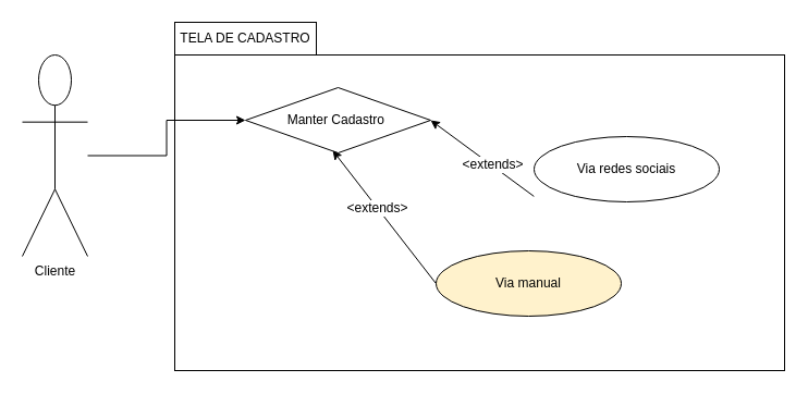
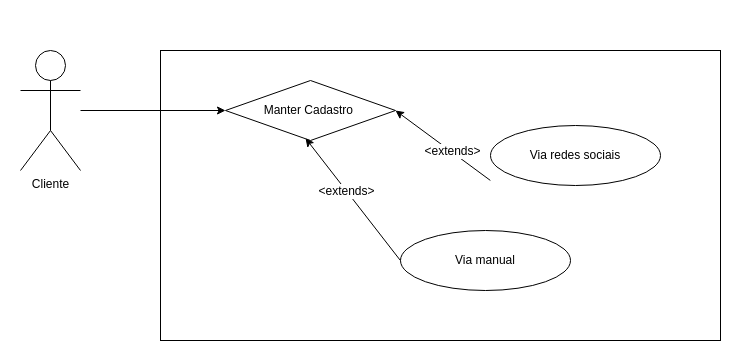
  <mxCell id="0" />
  <mxCell id="1" parent="0" />
  <mxCell id="2" value="" style="rounded=0;whiteSpace=wrap;html=1;" vertex="1" parent="1"><mxGeometry x="160" y="50" width="560" height="290" as="geometry" /></mxCell>
  <mxCell id="3" style="edgeStyle=orthogonalEdgeStyle;rounded=0;orthogonalLoop=1;jettySize=auto;html=1;" edge="1" parent="1" source="4" target="5"><mxGeometry relative="1" as="geometry" /></mxCell>
- <mxCell id="4" value="Cliente" style="shape=umlActor;verticalLabelPosition=bottom;labelBackgroundColor=#ffffff;verticalAlign=top;html=1;outlineConnect=0;" vertex="1" parent="1"><mxGeometry x="20" y="50" width="60" height="185" as="geometry" /></mxCell>
+ <mxCell id="4" value="Cliente" style="shape=umlActor;verticalLabelPosition=bottom;labelBackgroundColor=#ffffff;verticalAlign=top;html=1;outlineConnect=0;" vertex="1" parent="1"><mxGeometry x="20" y="50" width="60" height="120" as="geometry" /></mxCell>
  <mxCell id="5" value="Manter Cadastro&amp;nbsp;" style="rhombus;whiteSpace=wrap;html=1;" vertex="1" parent="1"><mxGeometry x="225" y="80" width="170" height="60" as="geometry" /></mxCell>
- <mxCell id="6" value="TELA DE CADASTRO" style="rounded=0;whiteSpace=wrap;html=1;" vertex="1" parent="1"><mxGeometry x="160" y="20" width="130" height="30" as="geometry" /></mxCell>
  <mxCell id="7" value="Via redes sociais" style="ellipse;whiteSpace=wrap;html=1;" vertex="1" parent="1"><mxGeometry x="490" y="125" width="170" height="60" as="geometry" /></mxCell>
- <mxCell id="8" value="Via manual" style="ellipse;whiteSpace=wrap;html=1;fillColor=#fff2cc;" vertex="1" parent="1"><mxGeometry x="400" y="230" width="170" height="60" as="geometry" /></mxCell>
+ <mxCell id="8" value="Via manual" style="ellipse;whiteSpace=wrap;html=1;" vertex="1" parent="1"><mxGeometry x="400" y="230" width="170" height="60" as="geometry" /></mxCell>
  <mxCell id="9" value="" style="endArrow=classic;html=1;exitX=0.589;exitY=0.448;exitDx=0;exitDy=0;exitPerimeter=0;entryX=1;entryY=0.5;entryDx=0;entryDy=0;" edge="1" parent="1" source="2" target="5"><mxGeometry width="50" height="50" relative="1" as="geometry"><mxPoint x="400" y="150" as="sourcePoint" /><mxPoint x="450" y="100" as="targetPoint" /></mxGeometry></mxCell>
  <mxCell id="10" value="&amp;lt;extends&amp;gt;" style="text;html=1;resizable=0;points=[];align=center;verticalAlign=middle;labelBackgroundColor=#ffffff;" vertex="1" connectable="0" parent="9"><mxGeometry x="-0.189" y="-1" relative="1" as="geometry"><mxPoint as="offset" /></mxGeometry></mxCell>
  <mxCell id="11" value="" style="endArrow=classic;html=1;exitX=0.589;exitY=0.448;exitDx=0;exitDy=0;exitPerimeter=0;entryX=0.471;entryY=0.964;entryDx=0;entryDy=0;entryPerimeter=0;" edge="1" parent="1" target="5"><mxGeometry width="50" height="50" relative="1" as="geometry"><mxPoint x="399.84" y="259.92" as="sourcePoint" /><mxPoint x="305" y="190" as="targetPoint" /></mxGeometry></mxCell>
  <mxCell id="12" value="&amp;lt;extends&amp;gt;" style="text;html=1;resizable=0;points=[];align=center;verticalAlign=middle;labelBackgroundColor=#ffffff;" vertex="1" connectable="0" parent="11"><mxGeometry x="0.141" relative="1" as="geometry"><mxPoint as="offset" /></mxGeometry></mxCell>
